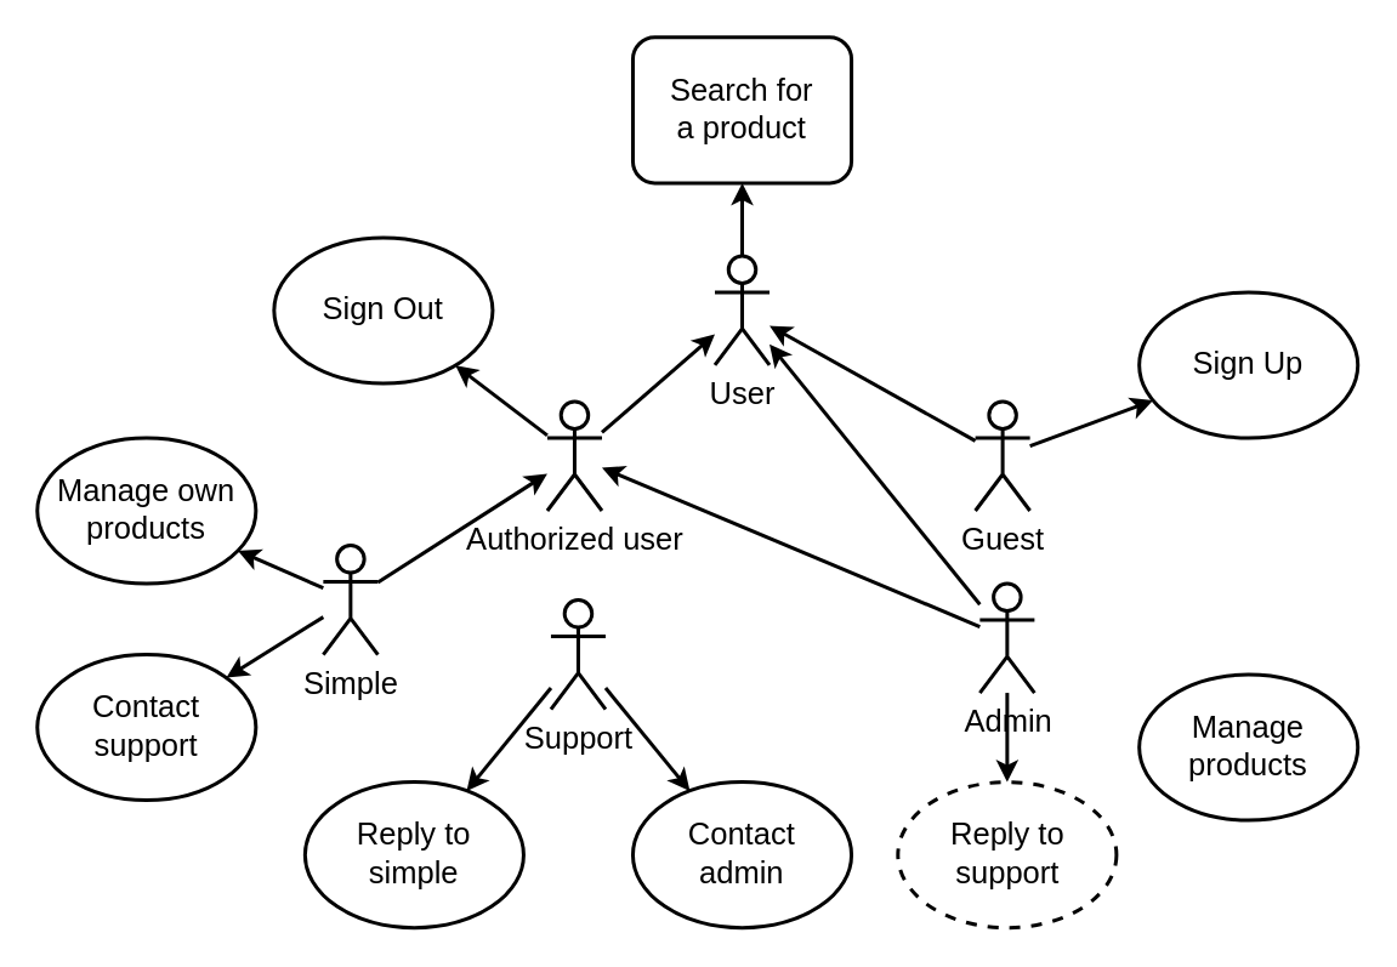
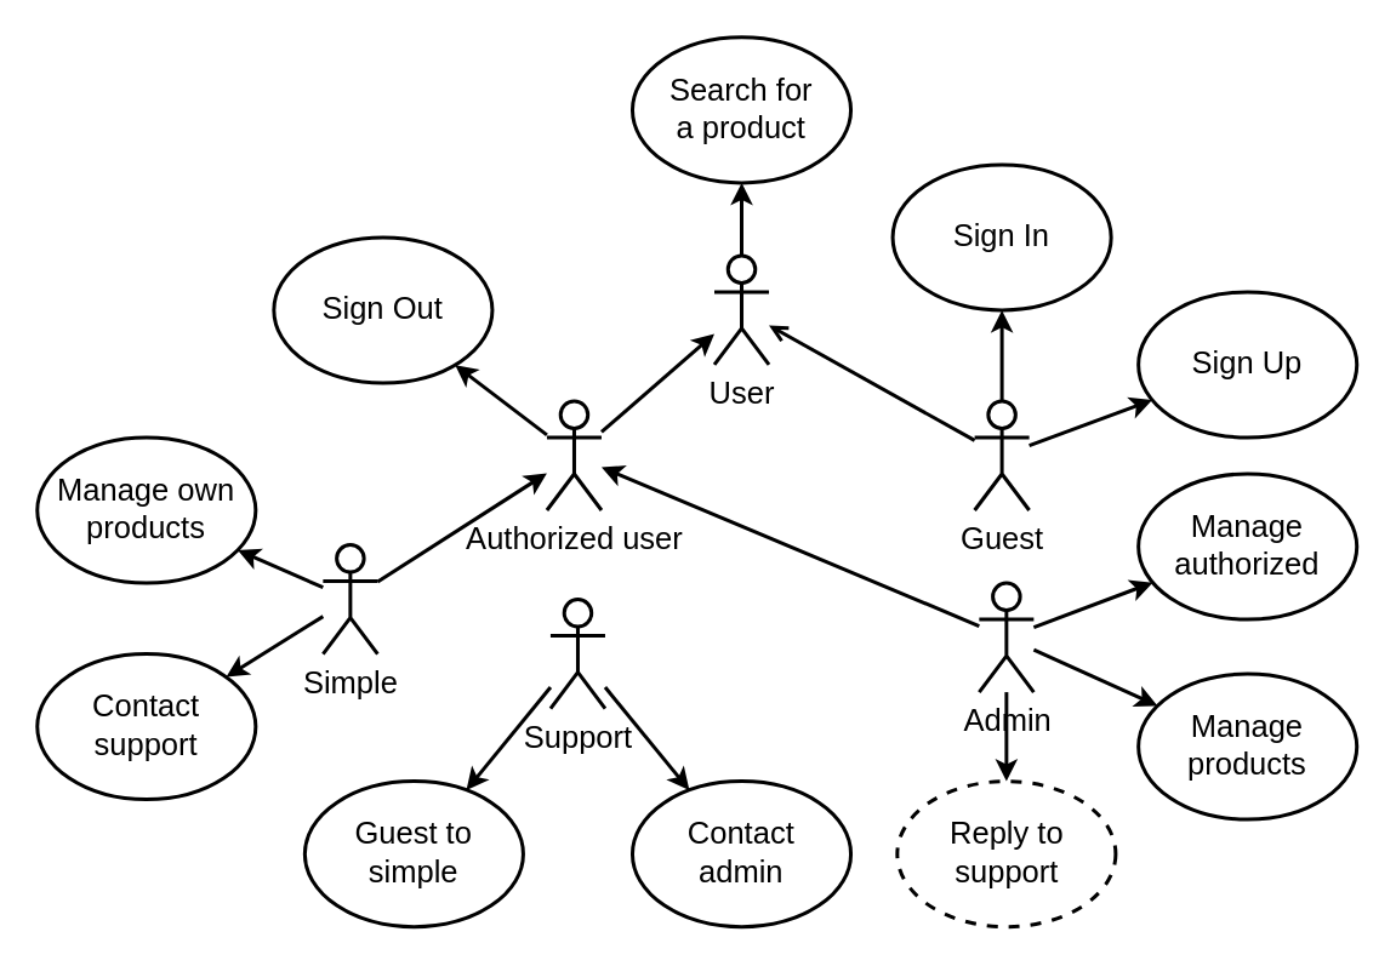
  <mxCell id="0" />
  <mxCell id="1" parent="0" />
  <mxCell id="2" value="User" style="shape=umlActor;verticalLabelPosition=bottom;verticalAlign=top;html=1;outlineConnect=0;fontSize=17;strokeWidth=2;" vertex="1" parent="1"><mxGeometry x="392" y="140" width="30" height="60" as="geometry" /></mxCell>
  <mxCell id="3" value="Authorized user" style="shape=umlActor;verticalLabelPosition=bottom;verticalAlign=top;html=1;outlineConnect=0;fontSize=17;strokeWidth=2;" vertex="1" parent="1"><mxGeometry x="300" y="220" width="30" height="60" as="geometry" /></mxCell>
  <mxCell id="4" value="" style="endArrow=classic;html=1;rounded=0;fontSize=17;strokeWidth=2;" edge="1" parent="1" source="3" target="2"><mxGeometry width="50" height="50" relative="1" as="geometry"><mxPoint x="450" y="297" as="sourcePoint" /><mxPoint x="380" y="328" as="targetPoint" /></mxGeometry></mxCell>
  <mxCell id="5" value="Guest" style="shape=umlActor;verticalLabelPosition=bottom;verticalAlign=top;html=1;outlineConnect=0;fontSize=17;strokeWidth=2;" vertex="1" parent="1"><mxGeometry x="535" y="220" width="30" height="60" as="geometry" /></mxCell>
- <mxCell id="6" value="" style="endArrow=classic;html=1;rounded=0;fontSize=17;strokeWidth=2;" edge="1" parent="1" source="5" target="2"><mxGeometry width="50" height="50" relative="1" as="geometry"><mxPoint x="370" y="673" as="sourcePoint" /><mxPoint x="470" y="557" as="targetPoint" /></mxGeometry></mxCell>
+ <mxCell id="6" value="" style="endArrow=open;html=1;rounded=0;fontSize=17;strokeWidth=2;" edge="1" parent="1" source="5" target="2"><mxGeometry width="50" height="50" relative="1" as="geometry"><mxPoint x="370" y="673" as="sourcePoint" /><mxPoint x="470" y="557" as="targetPoint" /></mxGeometry></mxCell>
  <mxCell id="7" value="Support" style="shape=umlActor;verticalLabelPosition=bottom;verticalAlign=top;html=1;outlineConnect=0;fontSize=17;strokeWidth=2;" vertex="1" parent="1"><mxGeometry x="302" y="329" width="30" height="60" as="geometry" /></mxCell>
  <mxCell id="8" value="Simple" style="shape=umlActor;verticalLabelPosition=bottom;verticalAlign=top;html=1;outlineConnect=0;fontSize=17;strokeWidth=2;" vertex="1" parent="1"><mxGeometry x="177" y="299" width="30" height="60" as="geometry" /></mxCell>
  <mxCell id="9" value="Admin" style="shape=umlActor;verticalLabelPosition=bottom;verticalAlign=top;html=1;outlineConnect=0;fontSize=17;strokeWidth=2;" vertex="1" parent="1"><mxGeometry x="537.5" y="320" width="30" height="60" as="geometry" /></mxCell>
  <mxCell id="10" value="" style="endArrow=classic;html=1;rounded=0;fontSize=17;strokeWidth=2;" edge="1" parent="1" source="8" target="3"><mxGeometry width="50" height="50" relative="1" as="geometry"><mxPoint x="370" y="673" as="sourcePoint" /><mxPoint x="470" y="557" as="targetPoint" /></mxGeometry></mxCell>
  <mxCell id="11" value="" style="endArrow=classic;html=1;rounded=0;fontSize=17;strokeWidth=2;" edge="1" parent="1" source="9" target="3"><mxGeometry width="50" height="50" relative="1" as="geometry"><mxPoint x="390" y="693" as="sourcePoint" /><mxPoint x="490" y="577" as="targetPoint" /></mxGeometry></mxCell>
- <mxCell id="12" value="Search for&lt;div&gt;a product&lt;/div&gt;" style="whiteSpace=wrap;html=1;fontSize=17;strokeWidth=2;rounded=1;" vertex="1" parent="1"><mxGeometry x="347" y="20" width="120" height="80" as="geometry" /></mxCell>
+ <mxCell id="12" value="Search for&lt;div&gt;a product&lt;/div&gt;" style="ellipse;whiteSpace=wrap;html=1;fontSize=17;strokeWidth=2;" vertex="1" parent="1"><mxGeometry x="347" y="20" width="120" height="80" as="geometry" /></mxCell>
  <mxCell id="13" value="" style="endArrow=classic;html=1;rounded=0;fontSize=17;strokeWidth=2;" edge="1" parent="1" source="2" target="12"><mxGeometry width="50" height="50" relative="1" as="geometry"><mxPoint x="302" y="673" as="sourcePoint" /><mxPoint x="402" y="557" as="targetPoint" /></mxGeometry></mxCell>
  <mxCell id="14" value="Sign Up" style="ellipse;whiteSpace=wrap;html=1;fontSize=17;strokeWidth=2;" vertex="1" parent="1"><mxGeometry x="625" y="160" width="120" height="80" as="geometry" /></mxCell>
  <mxCell id="15" value="" style="endArrow=classic;html=1;rounded=0;fontSize=17;strokeWidth=2;" edge="1" parent="1" source="5" target="14"><mxGeometry width="50" height="50" relative="1" as="geometry"><mxPoint x="569" y="530" as="sourcePoint" /><mxPoint x="769" y="530" as="targetPoint" /></mxGeometry></mxCell>
  <mxCell id="16" value="Sign Out" style="ellipse;whiteSpace=wrap;html=1;fontSize=17;strokeWidth=2;" vertex="1" parent="1"><mxGeometry x="150" y="130" width="120" height="80" as="geometry" /></mxCell>
  <mxCell id="17" value="" style="endArrow=classic;html=1;rounded=0;fontSize=17;strokeWidth=2;" edge="1" parent="1" source="3" target="16"><mxGeometry width="50" height="50" relative="1" as="geometry"><mxPoint x="500" y="540" as="sourcePoint" /><mxPoint x="700" y="540" as="targetPoint" /></mxGeometry></mxCell>
+ <mxCell id="18" value="Sign In" style="ellipse;whiteSpace=wrap;html=1;fontSize=17;strokeWidth=2;" vertex="1" parent="1"><mxGeometry x="490" y="90" width="120" height="80" as="geometry" /></mxCell>
+ <mxCell id="19" value="" style="endArrow=classic;html=1;rounded=0;fontSize=17;strokeWidth=2;" edge="1" parent="1" source="5" target="18"><mxGeometry width="50" height="50" relative="1" as="geometry"><mxPoint x="684" y="680" as="sourcePoint" /><mxPoint x="769" y="680" as="targetPoint" /></mxGeometry></mxCell>
  <mxCell id="20" value="Contact&lt;div&gt;support&lt;/div&gt;" style="ellipse;whiteSpace=wrap;html=1;fontSize=17;strokeWidth=2;" vertex="1" parent="1"><mxGeometry x="20" y="359" width="120" height="80" as="geometry" /></mxCell>
  <mxCell id="21" value="Manage own&lt;div&gt;products&lt;/div&gt;" style="ellipse;whiteSpace=wrap;html=1;fontSize=17;strokeWidth=2;" vertex="1" parent="1"><mxGeometry x="20" y="240" width="120" height="80" as="geometry" /></mxCell>
  <mxCell id="22" value="" style="endArrow=classic;html=1;rounded=0;fontSize=17;strokeWidth=2;" edge="1" parent="1" source="8" target="20"><mxGeometry width="50" height="50" relative="1" as="geometry"><mxPoint x="305" y="475" as="sourcePoint" /><mxPoint x="188" y="354" as="targetPoint" /></mxGeometry></mxCell>
  <mxCell id="23" value="" style="endArrow=classic;html=1;rounded=0;fontSize=17;strokeWidth=2;" edge="1" parent="1" source="8" target="21"><mxGeometry width="50" height="50" relative="1" as="geometry"><mxPoint x="155" y="672" as="sourcePoint" /><mxPoint x="62" y="624" as="targetPoint" /></mxGeometry></mxCell>
- <mxCell id="24" value="Reply to&lt;div&gt;simple&lt;/div&gt;" style="ellipse;whiteSpace=wrap;html=1;fontSize=17;strokeWidth=2;" vertex="1" parent="1"><mxGeometry x="167" y="429" width="120" height="80" as="geometry" /></mxCell>
+ <mxCell id="24" value="Guest to&lt;div&gt;simple&lt;/div&gt;" style="ellipse;whiteSpace=wrap;html=1;fontSize=17;strokeWidth=2;" vertex="1" parent="1"><mxGeometry x="167" y="429" width="120" height="80" as="geometry" /></mxCell>
  <mxCell id="25" value="Contact&lt;div&gt;admin&lt;/div&gt;" style="ellipse;whiteSpace=wrap;html=1;fontSize=17;strokeWidth=2;" vertex="1" parent="1"><mxGeometry x="347" y="429" width="120" height="80" as="geometry" /></mxCell>
  <mxCell id="26" value="" style="endArrow=classic;html=1;rounded=0;fontSize=17;strokeWidth=2;" edge="1" parent="1" source="7" target="24"><mxGeometry width="50" height="50" relative="1" as="geometry"><mxPoint x="332" y="561" as="sourcePoint" /><mxPoint x="239" y="513" as="targetPoint" /></mxGeometry></mxCell>
  <mxCell id="27" value="" style="endArrow=classic;html=1;rounded=0;fontSize=17;strokeWidth=2;" edge="1" parent="1" source="7" target="25"><mxGeometry width="50" height="50" relative="1" as="geometry"><mxPoint x="482" y="599" as="sourcePoint" /><mxPoint x="441" y="681" as="targetPoint" /></mxGeometry></mxCell>
  <mxCell id="28" value="Manage&lt;div&gt;&lt;span style=&quot;background-color: initial;&quot;&gt;products&lt;/span&gt;&lt;/div&gt;" style="ellipse;whiteSpace=wrap;html=1;fontSize=17;strokeWidth=2;" vertex="1" parent="1"><mxGeometry x="625" y="370" width="120" height="80" as="geometry" /></mxCell>
- <mxCell id="29" value="" style="endArrow=classic;html=1;rounded=0;fontSize=17;strokeWidth=2;" edge="1" parent="1" source="9" target="2"><mxGeometry width="50" height="50" relative="1" as="geometry"><mxPoint x="447.5" y="586" as="sourcePoint" /><mxPoint x="496.5" y="673" as="targetPoint" /></mxGeometry></mxCell>
+ <mxCell id="29" value="" style="endArrow=classic;html=1;rounded=0;fontSize=17;strokeWidth=2;" edge="1" parent="1" source="9" target="28"><mxGeometry width="50" height="50" relative="1" as="geometry"><mxPoint x="447.5" y="586" as="sourcePoint" /><mxPoint x="496.5" y="673" as="targetPoint" /></mxGeometry></mxCell>
+ <mxCell id="30" value="Manage&lt;div&gt;&lt;span style=&quot;background-color: initial;&quot;&gt;authorized&lt;/span&gt;&lt;/div&gt;" style="ellipse;whiteSpace=wrap;html=1;fontSize=17;strokeWidth=2;" vertex="1" parent="1"><mxGeometry x="625" y="260" width="120" height="80" as="geometry" /></mxCell>
+ <mxCell id="31" value="" style="endArrow=classic;html=1;rounded=0;fontSize=17;strokeWidth=2;" edge="1" parent="1" source="9" target="30"><mxGeometry width="50" height="50" relative="1" as="geometry"><mxPoint x="597.5" y="588" as="sourcePoint" /><mxPoint x="668.5" y="675" as="targetPoint" /></mxGeometry></mxCell>
  <mxCell id="32" value="Reply to&lt;div&gt;support&lt;/div&gt;" style="ellipse;whiteSpace=wrap;html=1;fontSize=17;strokeWidth=2;dashed=1;" vertex="1" parent="1"><mxGeometry x="492.5" y="429" width="120" height="80" as="geometry" /></mxCell>
  <mxCell id="33" value="" style="endArrow=classic;html=1;rounded=0;fontSize=17;strokeWidth=2;" edge="1" parent="1" source="9" target="32"><mxGeometry width="50" height="50" relative="1" as="geometry"><mxPoint x="597.5" y="588" as="sourcePoint" /><mxPoint x="668.5" y="675" as="targetPoint" /></mxGeometry></mxCell>
